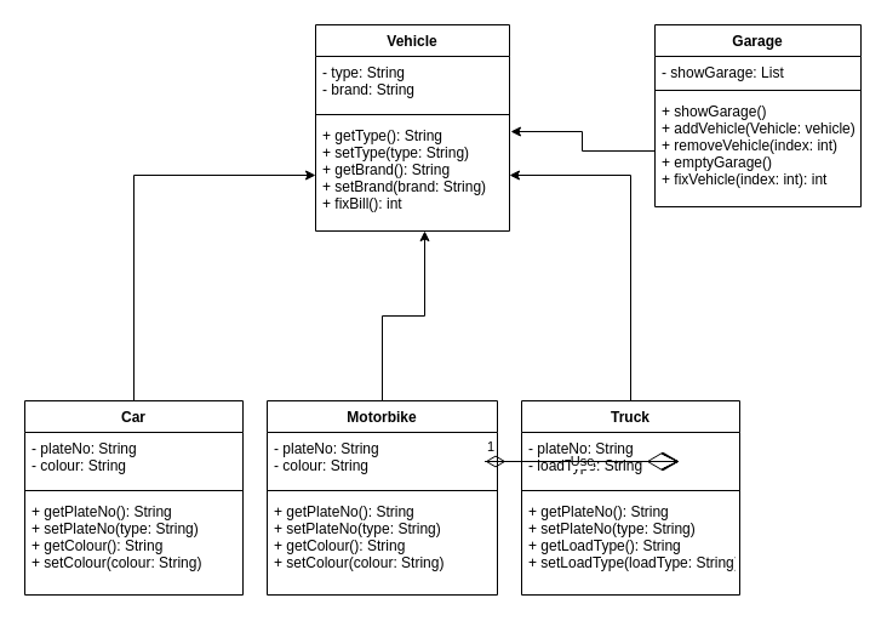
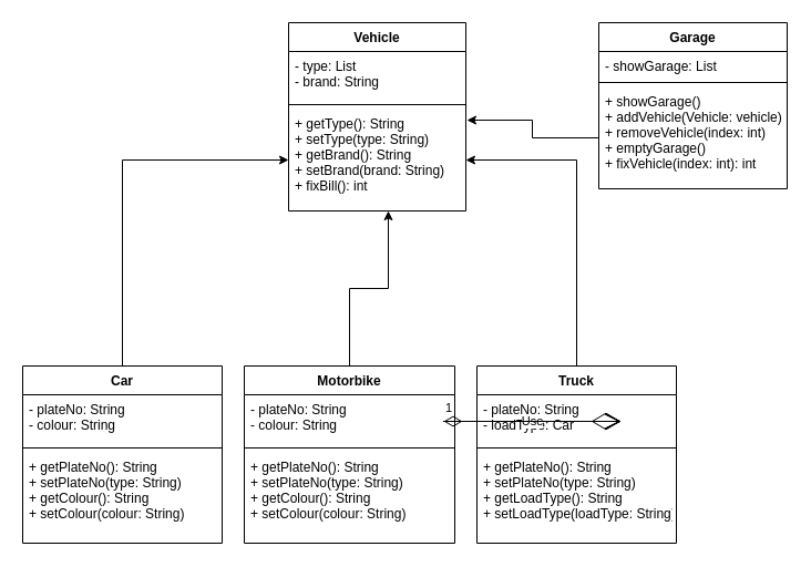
  <mxCell id="0" />
  <mxCell id="1" parent="0" />
  <mxCell id="2" value="Vehicle" style="swimlane;fontStyle=1;align=center;verticalAlign=top;childLayout=stackLayout;horizontal=1;startSize=26;horizontalStack=0;resizeParent=1;resizeParentMax=0;resizeLast=0;collapsible=1;marginBottom=0;" vertex="1" parent="1"><mxGeometry x="260" y="20" width="160" height="170" as="geometry" /></mxCell>
- <mxCell id="3" value="- type: String&#10;- brand: String" style="text;strokeColor=none;fillColor=none;align=left;verticalAlign=top;spacingLeft=4;spacingRight=4;overflow=hidden;rotatable=0;points=[[0,0.5],[1,0.5]];portConstraint=eastwest;" vertex="1" parent="2"><mxGeometry y="26" width="160" height="44" as="geometry" /></mxCell>
+ <mxCell id="3" value="- type: List&#10;- brand: String" style="text;strokeColor=none;fillColor=none;align=left;verticalAlign=top;spacingLeft=4;spacingRight=4;overflow=hidden;rotatable=0;points=[[0,0.5],[1,0.5]];portConstraint=eastwest;" vertex="1" parent="2"><mxGeometry y="26" width="160" height="44" as="geometry" /></mxCell>
  <mxCell id="4" value="" style="line;strokeWidth=1;fillColor=none;align=left;verticalAlign=middle;spacingTop=-1;spacingLeft=3;spacingRight=3;rotatable=0;labelPosition=right;points=[];portConstraint=eastwest;" vertex="1" parent="2"><mxGeometry y="70" width="160" height="8" as="geometry" /></mxCell>
  <mxCell id="5" value="+ getType(): String&#10;+ setType(type: String)&#10;+ getBrand(): String&#10;+ setBrand(brand: String)&#10;+ fixBill(): int" style="text;strokeColor=none;fillColor=none;align=left;verticalAlign=top;spacingLeft=4;spacingRight=4;overflow=hidden;rotatable=0;points=[[0,0.5],[1,0.5]];portConstraint=eastwest;" vertex="1" parent="2"><mxGeometry y="78" width="160" height="92" as="geometry" /></mxCell>
  <mxCell id="6" style="edgeStyle=orthogonalEdgeStyle;rounded=0;orthogonalLoop=1;jettySize=auto;html=1;exitX=0.5;exitY=0;exitDx=0;exitDy=0;" edge="1" parent="1" source="7" target="5"><mxGeometry relative="1" as="geometry"><Array as="points"><mxPoint x="315" y="260" /><mxPoint x="350" y="260" /></Array></mxGeometry></mxCell>
  <mxCell id="7" value="Motorbike" style="swimlane;fontStyle=1;align=center;verticalAlign=top;childLayout=stackLayout;horizontal=1;startSize=26;horizontalStack=0;resizeParent=1;resizeParentMax=0;resizeLast=0;collapsible=1;marginBottom=0;" vertex="1" parent="1"><mxGeometry x="220" y="330" width="190" height="160" as="geometry" /></mxCell>
  <mxCell id="8" value="- plateNo: String&#10;- colour: String" style="text;strokeColor=none;fillColor=none;align=left;verticalAlign=top;spacingLeft=4;spacingRight=4;overflow=hidden;rotatable=0;points=[[0,0.5],[1,0.5]];portConstraint=eastwest;" vertex="1" parent="7"><mxGeometry y="26" width="190" height="44" as="geometry" /></mxCell>
  <mxCell id="9" value="" style="line;strokeWidth=1;fillColor=none;align=left;verticalAlign=middle;spacingTop=-1;spacingLeft=3;spacingRight=3;rotatable=0;labelPosition=right;points=[];portConstraint=eastwest;" vertex="1" parent="7"><mxGeometry y="70" width="190" height="8" as="geometry" /></mxCell>
  <mxCell id="10" value="+ getPlateNo(): String&#10;+ setPlateNo(type: String)&#10;+ getColour(): String&#10;+ setColour(colour: String)&#10;" style="text;strokeColor=none;fillColor=none;align=left;verticalAlign=top;spacingLeft=4;spacingRight=4;overflow=hidden;rotatable=0;points=[[0,0.5],[1,0.5]];portConstraint=eastwest;" vertex="1" parent="7"><mxGeometry y="78" width="190" height="82" as="geometry" /></mxCell>
  <mxCell id="11" style="edgeStyle=orthogonalEdgeStyle;rounded=0;orthogonalLoop=1;jettySize=auto;html=1;" edge="1" parent="1" source="12" target="5"><mxGeometry relative="1" as="geometry"><mxPoint x="110" y="120" as="targetPoint" /></mxGeometry></mxCell>
  <mxCell id="12" value="Car" style="swimlane;fontStyle=1;align=center;verticalAlign=top;childLayout=stackLayout;horizontal=1;startSize=26;horizontalStack=0;resizeParent=1;resizeParentMax=0;resizeLast=0;collapsible=1;marginBottom=0;" vertex="1" parent="1"><mxGeometry x="20" y="330" width="180" height="160" as="geometry" /></mxCell>
  <mxCell id="13" value="- plateNo: String&#10;- colour: String" style="text;strokeColor=none;fillColor=none;align=left;verticalAlign=top;spacingLeft=4;spacingRight=4;overflow=hidden;rotatable=0;points=[[0,0.5],[1,0.5]];portConstraint=eastwest;" vertex="1" parent="12"><mxGeometry y="26" width="180" height="44" as="geometry" /></mxCell>
  <mxCell id="14" value="" style="line;strokeWidth=1;fillColor=none;align=left;verticalAlign=middle;spacingTop=-1;spacingLeft=3;spacingRight=3;rotatable=0;labelPosition=right;points=[];portConstraint=eastwest;" vertex="1" parent="12"><mxGeometry y="70" width="180" height="8" as="geometry" /></mxCell>
  <mxCell id="15" value="+ getPlateNo(): String&#10;+ setPlateNo(type: String)&#10;+ getColour(): String&#10;+ setColour(colour: String)&#10;" style="text;strokeColor=none;fillColor=none;align=left;verticalAlign=top;spacingLeft=4;spacingRight=4;overflow=hidden;rotatable=0;points=[[0,0.5],[1,0.5]];portConstraint=eastwest;" vertex="1" parent="12"><mxGeometry y="78" width="180" height="82" as="geometry" /></mxCell>
  <mxCell id="16" style="edgeStyle=orthogonalEdgeStyle;rounded=0;orthogonalLoop=1;jettySize=auto;html=1;exitX=0.5;exitY=0;exitDx=0;exitDy=0;" edge="1" parent="1" source="17" target="5"><mxGeometry relative="1" as="geometry" /></mxCell>
  <mxCell id="17" value="Truck" style="swimlane;fontStyle=1;align=center;verticalAlign=top;childLayout=stackLayout;horizontal=1;startSize=26;horizontalStack=0;resizeParent=1;resizeParentMax=0;resizeLast=0;collapsible=1;marginBottom=0;" vertex="1" parent="1"><mxGeometry x="430" y="330" width="180" height="160" as="geometry" /></mxCell>
- <mxCell id="18" value="- plateNo: String&#10;- loadType: String" style="text;strokeColor=none;fillColor=none;align=left;verticalAlign=top;spacingLeft=4;spacingRight=4;overflow=hidden;rotatable=0;points=[[0,0.5],[1,0.5]];portConstraint=eastwest;" vertex="1" parent="17"><mxGeometry y="26" width="180" height="44" as="geometry" /></mxCell>
+ <mxCell id="18" value="- plateNo: String&#10;- loadType: Car" style="text;strokeColor=none;fillColor=none;align=left;verticalAlign=top;spacingLeft=4;spacingRight=4;overflow=hidden;rotatable=0;points=[[0,0.5],[1,0.5]];portConstraint=eastwest;" vertex="1" parent="17"><mxGeometry y="26" width="180" height="44" as="geometry" /></mxCell>
  <mxCell id="19" value="" style="line;strokeWidth=1;fillColor=none;align=left;verticalAlign=middle;spacingTop=-1;spacingLeft=3;spacingRight=3;rotatable=0;labelPosition=right;points=[];portConstraint=eastwest;" vertex="1" parent="17"><mxGeometry y="70" width="180" height="8" as="geometry" /></mxCell>
  <mxCell id="20" value="+ getPlateNo(): String&#10;+ setPlateNo(type: String)&#10;+ getLoadType(): String&#10;+ setLoadType(loadType: String)&#10;" style="text;strokeColor=none;fillColor=none;align=left;verticalAlign=top;spacingLeft=4;spacingRight=4;overflow=hidden;rotatable=0;points=[[0,0.5],[1,0.5]];portConstraint=eastwest;" vertex="1" parent="17"><mxGeometry y="78" width="180" height="82" as="geometry" /></mxCell>
  <mxCell id="21" value="Garage" style="swimlane;fontStyle=1;align=center;verticalAlign=top;childLayout=stackLayout;horizontal=1;startSize=26;horizontalStack=0;resizeParent=1;resizeParentMax=0;resizeLast=0;collapsible=1;marginBottom=0;" vertex="1" parent="1"><mxGeometry x="540" y="20" width="170" height="150" as="geometry" /></mxCell>
  <mxCell id="22" value="- showGarage: List" style="text;strokeColor=none;fillColor=none;align=left;verticalAlign=top;spacingLeft=4;spacingRight=4;overflow=hidden;rotatable=0;points=[[0,0.5],[1,0.5]];portConstraint=eastwest;" vertex="1" parent="21"><mxGeometry y="26" width="170" height="24" as="geometry" /></mxCell>
  <mxCell id="23" value="" style="line;strokeWidth=1;fillColor=none;align=left;verticalAlign=middle;spacingTop=-1;spacingLeft=3;spacingRight=3;rotatable=0;labelPosition=right;points=[];portConstraint=eastwest;" vertex="1" parent="21"><mxGeometry y="50" width="170" height="8" as="geometry" /></mxCell>
  <mxCell id="24" value="+ showGarage()&#10;+ addVehicle(Vehicle: vehicle)&#10;+ removeVehicle(index: int)&#10;+ emptyGarage()&#10;+ fixVehicle(index: int): int" style="text;strokeColor=none;fillColor=none;align=left;verticalAlign=top;spacingLeft=4;spacingRight=4;overflow=hidden;rotatable=0;points=[[0,0.5],[1,0.5]];portConstraint=eastwest;" vertex="1" parent="21"><mxGeometry y="58" width="170" height="92" as="geometry" /></mxCell>
  <mxCell id="25" value="Use" style="endArrow=open;endSize=12;dashed=1;html=1;" edge="1" parent="1"><mxGeometry width="160" relative="1" as="geometry"><mxPoint x="400" y="380" as="sourcePoint" /><mxPoint x="560" y="380" as="targetPoint" /></mxGeometry></mxCell>
  <mxCell id="26" value="Use" style="endArrow=open;endSize=12;dashed=1;html=1;" edge="1" parent="1"><mxGeometry width="160" relative="1" as="geometry"><mxPoint x="400" y="380" as="sourcePoint" /><mxPoint x="560" y="380" as="targetPoint" /></mxGeometry></mxCell>
  <mxCell id="27" value="Use" style="endArrow=open;endSize=12;dashed=1;html=1;" edge="1" parent="1"><mxGeometry width="160" relative="1" as="geometry"><mxPoint x="400" y="380" as="sourcePoint" /><mxPoint x="560" y="380" as="targetPoint" /></mxGeometry></mxCell>
  <mxCell id="28" value="Use" style="endArrow=open;endSize=12;dashed=1;html=1;" edge="1" parent="1"><mxGeometry width="160" relative="1" as="geometry"><mxPoint x="400" y="380" as="sourcePoint" /><mxPoint x="560" y="380" as="targetPoint" /></mxGeometry></mxCell>
  <mxCell id="29" value="1" style="endArrow=open;html=1;endSize=12;startArrow=diamondThin;startSize=14;startFill=0;edgeStyle=orthogonalEdgeStyle;align=left;verticalAlign=bottom;" edge="1" parent="1"><mxGeometry x="-1" y="3" relative="1" as="geometry"><mxPoint x="400" y="380" as="sourcePoint" /><mxPoint x="560" y="380" as="targetPoint" /></mxGeometry></mxCell>
  <mxCell id="30" value="" style="endArrow=diamondThin;endFill=0;endSize=24;html=1;" edge="1" parent="1"><mxGeometry width="160" relative="1" as="geometry"><mxPoint x="400" y="380" as="sourcePoint" /><mxPoint x="560" y="380" as="targetPoint" /></mxGeometry></mxCell>
  <mxCell id="31" style="edgeStyle=orthogonalEdgeStyle;rounded=0;orthogonalLoop=1;jettySize=auto;html=1;exitX=0;exitY=0.5;exitDx=0;exitDy=0;entryX=1.006;entryY=0.109;entryDx=0;entryDy=0;entryPerimeter=0;" edge="1" parent="1" source="24" target="5"><mxGeometry relative="1" as="geometry" /></mxCell>
